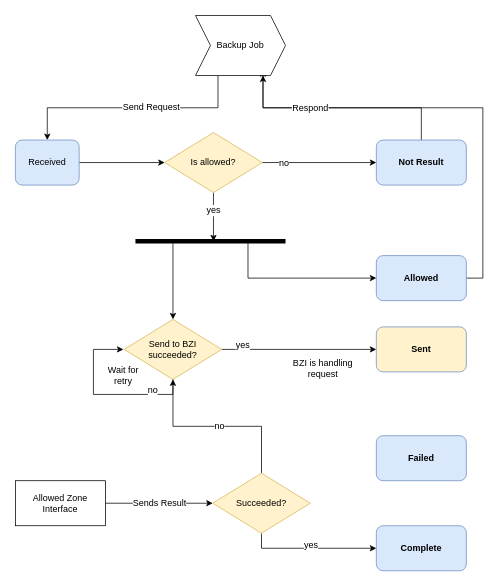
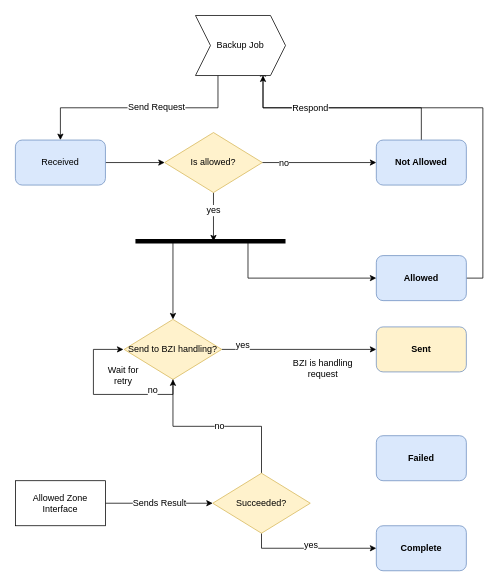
  <mxCell id="0" />
  <mxCell id="1" parent="0" />
  <mxCell id="2" style="edgeStyle=orthogonalEdgeStyle;rounded=0;orthogonalLoop=1;jettySize=auto;html=1;exitX=1;exitY=0.5;exitDx=0;exitDy=0;entryX=0.75;entryY=1;entryDx=0;entryDy=0;fontSize=12;" edge="1" parent="1" source="18"><mxGeometry relative="1" as="geometry"><mxPoint x="670" y="363" as="sourcePoint" /><mxPoint x="350" y="93" as="targetPoint" /><Array as="points"><mxPoint x="643" y="370" /><mxPoint x="643" y="143" /><mxPoint x="350" y="143" /></Array></mxGeometry></mxCell>
  <mxCell id="3" style="edgeStyle=orthogonalEdgeStyle;rounded=0;orthogonalLoop=1;jettySize=auto;html=1;exitX=0.25;exitY=1;exitDx=0;exitDy=0;entryX=0.5;entryY=0;entryDx=0;entryDy=0;fontSize=12;" edge="1" parent="1" source="5" target="7"><mxGeometry relative="1" as="geometry" /></mxCell>
  <mxCell id="4" value="Send Request" style="edgeLabel;html=1;align=center;verticalAlign=middle;resizable=0;points=[];fontSize=12;" vertex="1" connectable="0" parent="3"><mxGeometry x="-0.149" y="-2" relative="1" as="geometry"><mxPoint as="offset" /></mxGeometry></mxCell>
  <mxCell id="5" value="Backup Job" style="shape=step;perimeter=stepPerimeter;whiteSpace=wrap;html=1;fixedSize=1;fontSize=12;" vertex="1" parent="1"><mxGeometry x="260" y="20" width="120" height="80" as="geometry" /></mxCell>
  <mxCell id="6" style="edgeStyle=orthogonalEdgeStyle;rounded=0;orthogonalLoop=1;jettySize=auto;html=1;exitX=1;exitY=0.5;exitDx=0;exitDy=0;entryX=0;entryY=0.5;entryDx=0;entryDy=0;fontSize=12;" edge="1" parent="1" source="7" target="14"><mxGeometry relative="1" as="geometry" /></mxCell>
- <mxCell id="7" value="Received" style="rounded=1;whiteSpace=wrap;html=1;fontSize=12;fillColor=#dae8fc;strokeColor=#6c8ebf;" vertex="1" parent="1"><mxGeometry x="20" y="186" width="85" height="60" as="geometry" /></mxCell>
+ <mxCell id="7" value="Received" style="rounded=1;whiteSpace=wrap;html=1;fontSize=12;fillColor=#dae8fc;strokeColor=#6c8ebf;" vertex="1" parent="1"><mxGeometry x="20" y="186" width="120" height="60" as="geometry" /></mxCell>
  <mxCell id="8" style="edgeStyle=orthogonalEdgeStyle;rounded=0;orthogonalLoop=1;jettySize=auto;html=1;exitX=0.75;exitY=0.5;exitDx=0;exitDy=0;exitPerimeter=0;entryX=0;entryY=0.5;entryDx=0;entryDy=0;fontSize=12;" edge="1" parent="1" source="10" target="18"><mxGeometry relative="1" as="geometry"><Array as="points"><mxPoint x="330" y="370" /></Array></mxGeometry></mxCell>
  <mxCell id="9" style="edgeStyle=none;rounded=0;orthogonalLoop=1;jettySize=auto;html=1;exitX=0.25;exitY=0.5;exitDx=0;exitDy=0;exitPerimeter=0;entryX=0.5;entryY=0;entryDx=0;entryDy=0;fontSize=12;" edge="1" parent="1" source="10" target="20"><mxGeometry relative="1" as="geometry" /></mxCell>
  <mxCell id="10" value="" style="shape=line;html=1;strokeWidth=6;strokeColor=#000000;fontSize=12;" vertex="1" parent="1"><mxGeometry x="180" y="316" width="200" height="10" as="geometry" /></mxCell>
  <mxCell id="11" value="yes" style="edgeStyle=orthogonalEdgeStyle;rounded=0;orthogonalLoop=1;jettySize=auto;html=1;exitX=0.5;exitY=1;exitDx=0;exitDy=0;entryX=0.52;entryY=0.5;entryDx=0;entryDy=0;entryPerimeter=0;fontSize=12;" edge="1" parent="1" source="14" target="10"><mxGeometry x="-0.262" relative="1" as="geometry"><Array as="points"><mxPoint x="284" y="270" /><mxPoint x="284" y="270" /></Array><mxPoint as="offset" /></mxGeometry></mxCell>
  <mxCell id="12" style="edgeStyle=orthogonalEdgeStyle;rounded=0;orthogonalLoop=1;jettySize=auto;html=1;exitX=1;exitY=0.5;exitDx=0;exitDy=0;entryX=0;entryY=0.5;entryDx=0;entryDy=0;fontSize=12;" edge="1" parent="1" source="14" target="17"><mxGeometry relative="1" as="geometry" /></mxCell>
  <mxCell id="13" value="no" style="edgeLabel;html=1;align=center;verticalAlign=middle;resizable=0;points=[];fontSize=12;" vertex="1" connectable="0" parent="12"><mxGeometry x="-0.632" relative="1" as="geometry"><mxPoint as="offset" /></mxGeometry></mxCell>
  <mxCell id="14" value="Is allowed?" style="rhombus;whiteSpace=wrap;html=1;fontSize=12;fillColor=#fff2cc;strokeColor=#d6b656;" vertex="1" parent="1"><mxGeometry x="219" y="176" width="130" height="80" as="geometry" /></mxCell>
  <mxCell id="15" style="edgeStyle=orthogonalEdgeStyle;rounded=0;orthogonalLoop=1;jettySize=auto;html=1;exitX=0.5;exitY=0;exitDx=0;exitDy=0;fontSize=12;entryX=0.75;entryY=1;entryDx=0;entryDy=0;" edge="1" parent="1" source="17" target="5"><mxGeometry relative="1" as="geometry" /></mxCell>
  <mxCell id="16" value="Respond" style="edgeLabel;html=1;align=center;verticalAlign=middle;resizable=0;points=[];fontSize=12;" vertex="1" connectable="0" parent="15"><mxGeometry x="0.295" relative="1" as="geometry"><mxPoint as="offset" /></mxGeometry></mxCell>
- <mxCell id="17" value="&lt;div style=&quot;font-size: 12px;&quot;&gt;&lt;b style=&quot;font-size: 12px;&quot;&gt;Not Result&lt;/b&gt;&lt;/div&gt;" style="rounded=1;whiteSpace=wrap;html=1;fontSize=12;fillColor=#dae8fc;strokeColor=#6c8ebf;" vertex="1" parent="1"><mxGeometry x="501" y="186" width="120" height="60" as="geometry" /></mxCell>
+ <mxCell id="17" value="&lt;div style=&quot;font-size: 12px;&quot;&gt;&lt;b style=&quot;font-size: 12px;&quot;&gt;Not Allowed&lt;/b&gt;&lt;/div&gt;" style="rounded=1;whiteSpace=wrap;html=1;fontSize=12;fillColor=#dae8fc;strokeColor=#6c8ebf;" vertex="1" parent="1"><mxGeometry x="501" y="186" width="120" height="60" as="geometry" /></mxCell>
  <mxCell id="18" value="&lt;div style=&quot;font-size: 12px;&quot;&gt;&lt;b style=&quot;font-size: 12px;&quot;&gt;Allowed&lt;/b&gt;&lt;/div&gt;" style="rounded=1;whiteSpace=wrap;html=1;fontSize=12;fillColor=#dae8fc;strokeColor=#6c8ebf;" vertex="1" parent="1"><mxGeometry x="501" y="340" width="120" height="60" as="geometry" /></mxCell>
  <mxCell id="19" value="yes" style="edgeStyle=none;rounded=0;orthogonalLoop=1;jettySize=auto;html=1;exitX=1;exitY=0.5;exitDx=0;exitDy=0;entryX=0;entryY=0.5;entryDx=0;entryDy=0;fontSize=12;" edge="1" parent="1" source="20" target="23"><mxGeometry x="-0.728" y="5" relative="1" as="geometry"><mxPoint as="offset" /></mxGeometry></mxCell>
- <mxCell id="20" value="Send to BZI succeeded?" style="rhombus;whiteSpace=wrap;html=1;fontSize=12;fillColor=#fff2cc;strokeColor=#d6b656;" vertex="1" parent="1"><mxGeometry x="165" y="425" width="130" height="80" as="geometry" /></mxCell>
+ <mxCell id="20" value="Send to BZI handling?" style="rhombus;whiteSpace=wrap;html=1;fontSize=12;fillColor=#fff2cc;strokeColor=#d6b656;" vertex="1" parent="1"><mxGeometry x="165" y="425" width="130" height="80" as="geometry" /></mxCell>
  <mxCell id="21" value="no" style="edgeStyle=orthogonalEdgeStyle;rounded=0;orthogonalLoop=1;jettySize=auto;html=1;entryX=0;entryY=0.5;entryDx=0;entryDy=0;fontSize=12;exitX=0.5;exitY=1;exitDx=0;exitDy=0;" edge="1" parent="1" source="20"><mxGeometry x="-0.584" y="-5" relative="1" as="geometry"><mxPoint x="305" y="540" as="sourcePoint" /><mxPoint x="164" y="465" as="targetPoint" /><Array as="points"><mxPoint x="230" y="525" /><mxPoint x="124" y="525" /><mxPoint x="124" y="465" /></Array><mxPoint as="offset" /></mxGeometry></mxCell>
  <mxCell id="22" value="BZI is handling request" style="text;html=1;strokeColor=none;fillColor=none;align=center;verticalAlign=middle;whiteSpace=wrap;rounded=0;fontSize=12;" vertex="1" parent="1"><mxGeometry x="380" y="475" width="100" height="30" as="geometry" /></mxCell>
  <mxCell id="23" value="&lt;b style=&quot;font-size: 12px;&quot;&gt;Sent&lt;/b&gt;" style="rounded=1;whiteSpace=wrap;html=1;fontSize=12;fillColor=#fff2cc;strokeColor=#6c8ebf;" vertex="1" parent="1"><mxGeometry x="501" y="435" width="120" height="60" as="geometry" /></mxCell>
  <mxCell id="24" value="Wait for retry" style="text;html=1;strokeColor=none;fillColor=none;align=center;verticalAlign=middle;whiteSpace=wrap;rounded=0;fontSize=12;" vertex="1" parent="1"><mxGeometry x="134" y="485" width="60" height="30" as="geometry" /></mxCell>
  <mxCell id="25" value="Sends Result" style="edgeStyle=orthogonalEdgeStyle;rounded=0;orthogonalLoop=1;jettySize=auto;html=1;exitX=1;exitY=0.5;exitDx=0;exitDy=0;entryX=0;entryY=0.5;entryDx=0;entryDy=0;fontSize=12;" edge="1" parent="1" source="26" target="30"><mxGeometry relative="1" as="geometry"><Array as="points"><mxPoint x="213" y="670" /><mxPoint x="213" y="670" /></Array></mxGeometry></mxCell>
  <mxCell id="26" value="Allowed Zone Interface" style="rounded=0;whiteSpace=wrap;html=1;fontSize=12;strokeColor=#000000;" vertex="1" parent="1"><mxGeometry x="20" y="640" width="120" height="60" as="geometry" /></mxCell>
  <mxCell id="27" style="edgeStyle=orthogonalEdgeStyle;rounded=0;orthogonalLoop=1;jettySize=auto;html=1;exitX=0.5;exitY=1;exitDx=0;exitDy=0;entryX=0;entryY=0.5;entryDx=0;entryDy=0;fontSize=12;" edge="1" parent="1" source="30" target="32"><mxGeometry relative="1" as="geometry" /></mxCell>
  <mxCell id="28" value="yes" style="edgeLabel;html=1;align=center;verticalAlign=middle;resizable=0;points=[];fontSize=12;" vertex="1" connectable="0" parent="27"><mxGeometry x="-0.85" relative="1" as="geometry"><mxPoint x="65" y="2" as="offset" /></mxGeometry></mxCell>
  <mxCell id="29" value="no" style="edgeStyle=orthogonalEdgeStyle;rounded=0;orthogonalLoop=1;jettySize=auto;html=1;exitX=0.5;exitY=0;exitDx=0;exitDy=0;fontSize=12;" edge="1" parent="1" source="30" target="20"><mxGeometry x="-0.017" relative="1" as="geometry"><mxPoint as="offset" /></mxGeometry></mxCell>
  <mxCell id="30" value="Succeeded?" style="rhombus;whiteSpace=wrap;html=1;fontSize=12;fillColor=#fff2cc;strokeColor=#d6b656;" vertex="1" parent="1"><mxGeometry x="283" y="630" width="130" height="80" as="geometry" /></mxCell>
  <mxCell id="31" value="&lt;b style=&quot;font-size: 12px;&quot;&gt;Failed&lt;/b&gt;" style="rounded=1;whiteSpace=wrap;html=1;fontSize=12;strokeColor=#6c8ebf;fillColor=#dae8fc;" vertex="1" parent="1"><mxGeometry x="501" y="580" width="120" height="60" as="geometry" /></mxCell>
  <mxCell id="32" value="&lt;b style=&quot;font-size: 12px;&quot;&gt;Complete&lt;/b&gt;" style="rounded=1;whiteSpace=wrap;html=1;fontSize=12;strokeColor=#6c8ebf;fillColor=#dae8fc;" vertex="1" parent="1"><mxGeometry x="501" y="700" width="120" height="60" as="geometry" /></mxCell>
